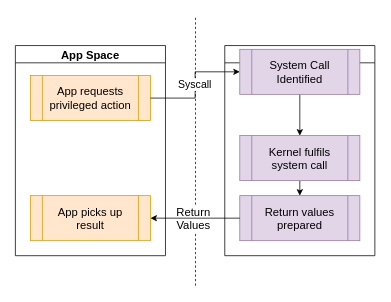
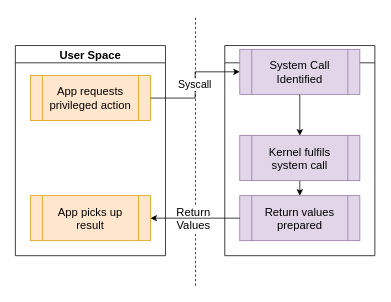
  <mxCell id="0" />
  <mxCell id="1" parent="0" />
- <mxCell id="2" value="&lt;font style=&quot;font-size: 15px;&quot;&gt;App Space&lt;/font&gt;" style="swimlane;whiteSpace=wrap;html=1;" parent="1" vertex="1"><mxGeometry x="20" y="60" width="200" height="280" as="geometry" /></mxCell>
+ <mxCell id="2" value="&lt;font style=&quot;font-size: 15px;&quot;&gt;User Space&lt;/font&gt;" style="swimlane;whiteSpace=wrap;html=1;" parent="1" vertex="1"><mxGeometry x="20" y="60" width="200" height="280" as="geometry" /></mxCell>
  <mxCell id="3" value="&lt;font style=&quot;font-size: 15px;&quot;&gt;App requests&lt;/font&gt;&lt;div&gt;&lt;font style=&quot;font-size: 15px;&quot;&gt;privileged action&lt;/font&gt;&lt;/div&gt;" style="shape=process;whiteSpace=wrap;html=1;backgroundOutline=1;fillColor=#ffe6cc;strokeColor=#d79b00;" parent="2" vertex="1"><mxGeometry x="20" y="40" width="160" height="60" as="geometry" /></mxCell>
  <mxCell id="4" value="&lt;span style=&quot;font-size: 15px;&quot;&gt;App picks up result&lt;/span&gt;" style="shape=process;whiteSpace=wrap;html=1;backgroundOutline=1;fillColor=#ffe6cc;strokeColor=#d79b00;" parent="2" vertex="1"><mxGeometry x="20" y="200" width="160" height="60" as="geometry" /></mxCell>
  <mxCell id="5" value="&lt;font style=&quot;font-size: 15px;&quot;&gt;Kernel App&lt;/font&gt;" style="swimlane;whiteSpace=wrap;html=1;" parent="1" vertex="1"><mxGeometry x="299" y="60" width="200" height="280" as="geometry" /></mxCell>
  <mxCell id="6" style="edgeStyle=orthogonalEdgeStyle;rounded=0;orthogonalLoop=1;jettySize=auto;html=1;exitX=0.5;exitY=1;exitDx=0;exitDy=0;entryX=0.5;entryY=0;entryDx=0;entryDy=0;" parent="5" source="7" target="9" edge="1"><mxGeometry relative="1" as="geometry" /></mxCell>
  <mxCell id="7" value="&lt;font style=&quot;font-size: 15px;&quot; face=&quot;Helvetica&quot;&gt;System Call&lt;/font&gt;&lt;div&gt;&lt;font style=&quot;font-size: 15px;&quot; face=&quot;Helvetica&quot;&gt;Identified&lt;/font&gt;&lt;/div&gt;" style="shape=process;whiteSpace=wrap;html=1;backgroundOutline=1;hachureGap=4;fontFamily=Architects Daughter;fontSource=https%3A%2F%2Ffonts.googleapis.com%2Fcss%3Ffamily%3DArchitects%2BDaughter;fillColor=#e1d5e7;strokeColor=#9673a6;" parent="5" vertex="1"><mxGeometry x="20" y="5" width="160" height="60" as="geometry" /></mxCell>
  <mxCell id="8" style="edgeStyle=orthogonalEdgeStyle;rounded=0;orthogonalLoop=1;jettySize=auto;html=1;exitX=0.5;exitY=1;exitDx=0;exitDy=0;entryX=0.5;entryY=0;entryDx=0;entryDy=0;" parent="5" source="9" target="10" edge="1"><mxGeometry relative="1" as="geometry" /></mxCell>
  <mxCell id="9" value="&lt;font style=&quot;font-size: 15px;&quot; face=&quot;Helvetica&quot;&gt;Kernel fulfils system call&lt;/font&gt;" style="shape=process;whiteSpace=wrap;html=1;backgroundOutline=1;hachureGap=4;fontFamily=Architects Daughter;fontSource=https%3A%2F%2Ffonts.googleapis.com%2Fcss%3Ffamily%3DArchitects%2BDaughter;fillColor=#e1d5e7;strokeColor=#9673a6;" parent="5" vertex="1"><mxGeometry x="20" y="120" width="160" height="60" as="geometry" /></mxCell>
  <mxCell id="10" value="&lt;font face=&quot;Helvetica&quot;&gt;&lt;span style=&quot;font-size: 15px;&quot;&gt;Return values prepared&lt;/span&gt;&lt;/font&gt;" style="shape=process;whiteSpace=wrap;html=1;backgroundOutline=1;hachureGap=4;fontFamily=Architects Daughter;fontSource=https%3A%2F%2Ffonts.googleapis.com%2Fcss%3Ffamily%3DArchitects%2BDaughter;fillColor=#e1d5e7;strokeColor=#9673a6;" parent="5" vertex="1"><mxGeometry x="20" y="200" width="160" height="60" as="geometry" /></mxCell>
  <mxCell id="11" value="" style="endArrow=none;dashed=1;html=1;rounded=0;" parent="1" edge="1"><mxGeometry width="50" height="50" relative="1" as="geometry"><mxPoint x="260" y="380" as="sourcePoint" /><mxPoint x="260" y="20" as="targetPoint" /></mxGeometry></mxCell>
  <mxCell id="12" value="&lt;font style=&quot;font-size: 15px;&quot;&gt;Return&lt;/font&gt;&lt;div&gt;&lt;font style=&quot;font-size: 15px;&quot;&gt;Values&lt;/font&gt;&lt;/div&gt;" style="edgeLabel;html=1;align=center;verticalAlign=middle;resizable=0;points=[];" parent="11" vertex="1" connectable="0"><mxGeometry x="-0.475" y="4" relative="1" as="geometry"><mxPoint y="4" as="offset" /></mxGeometry></mxCell>
  <mxCell id="13" style="edgeStyle=orthogonalEdgeStyle;rounded=0;orthogonalLoop=1;jettySize=auto;html=1;exitX=1;exitY=0.5;exitDx=0;exitDy=0;entryX=0;entryY=0.5;entryDx=0;entryDy=0;" parent="1" source="3" target="7" edge="1"><mxGeometry relative="1" as="geometry" /></mxCell>
  <mxCell id="14" value="&lt;font style=&quot;font-size: 14px;&quot;&gt;Syscall&lt;/font&gt;" style="edgeLabel;html=1;align=center;verticalAlign=middle;resizable=0;points=[];" parent="13" vertex="1" connectable="0"><mxGeometry x="0.025" y="1" relative="1" as="geometry"><mxPoint y="1" as="offset" /></mxGeometry></mxCell>
  <mxCell id="15" style="edgeStyle=orthogonalEdgeStyle;rounded=0;orthogonalLoop=1;jettySize=auto;html=1;exitX=0;exitY=0.5;exitDx=0;exitDy=0;entryX=1;entryY=0.5;entryDx=0;entryDy=0;" parent="1" edge="1"><mxGeometry relative="1" as="geometry"><mxPoint x="319" y="290" as="sourcePoint" /><mxPoint x="200" y="290" as="targetPoint" /></mxGeometry></mxCell>
